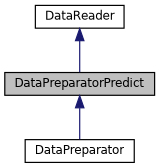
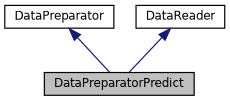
  digraph {
    node [color=black fillcolor=white fontname=Helvetica fontsize=10 shape=record style=filled]
    edge [color=midnightblue dir=back fontname=Helvetica fontsize=10 labelfontname=Helvetica labelfontsize=10 style=solid]
    n1 [fillcolor=grey75 fontcolor=black height=0.2 label=DataPreparatorPredict width=0.4]
    n2 [height=0.2 label=DataPreparator width=0.4]
    n3 [height=0.2 label=DataReader width=0.4]
-   n1 -> n2
+   n2 -> n1
    n3 -> n1
  }
